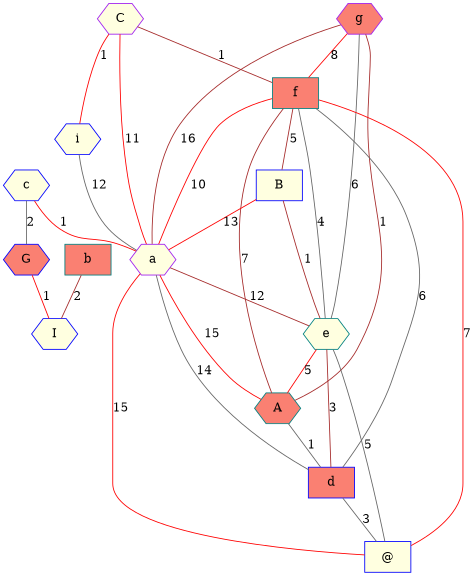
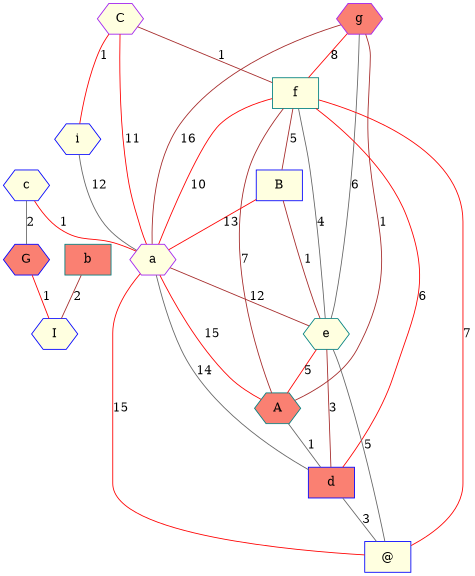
  digraph {
    node [color=blue fillcolor=lightyellow shape=hexagon style=filled]
    edge [color=red dir=none]
    n1 [label=c]
    n2 [fillcolor=salmon label=G]
    n3 [color=purple label=a]
    n4 [color=purple fillcolor=salmon label=g]
-   n5 [color=teal fillcolor=salmon label=f shape=box]
+   n5 [color=teal label=f shape=box]
    n6 [color=teal label=e]
    n7 [color=teal fillcolor=salmon label=A]
    n8 [label=I]
    n9 [color=purple label=C]
    n10 [label=i]
    n11 [color=teal fillcolor=salmon label=b shape=box]
    n12 [label=B shape=box]
    n13 [fillcolor=salmon label=d shape=box]
    n14 [label="@" shape=box]
    subgraph sub_1 {
      n1
      n2
      n3
      n4
      n5
      n6
      n7
      n8
      n9
      n10
      n11
      n12
      n13
      n14
    }
    subgraph sub_2 {
    }
    n1 -> n2 [color=gray40 label=2]
    n1 -> n3 [label=1]
    n2 -> n8 [label=1]
    n3 -> n6 [color=brown label=12]
    n3 -> n7 [label=15]
    n3 -> n13 [color=gray40 label=14]
    n3 -> n14 [label=15]
    n4 -> n3 [color=brown label=16]
    n4 -> n5 [label=8]
    n4 -> n6 [color=gray40 label=6]
    n4 -> n7 [color=brown label=1]
    n5 -> n3 [label=10]
    n5 -> n6 [color=gray40 label=4]
    n5 -> n7 [color=brown label=7]
    n5 -> n12 [color=brown label=5]
-   n5 -> n13 [color=gray40 label=6]
+   n5 -> n13 [label=6]
    n5 -> n14 [label=7]
    n6 -> n7 [label=5]
    n6 -> n13 [color=brown label=3]
    n6 -> n14 [color=gray40 label=5]
    n7 -> n13 [color=gray40 label=1]
    n9 -> n3 [label=11]
    n9 -> n5 [color=brown label=1]
    n9 -> n10 [label=1]
    n10 -> n3 [color=gray40 label=12]
    n11 -> n8 [color=brown label=2]
    n12 -> n3 [label=13]
    n12 -> n6 [color=brown label=1]
    n13 -> n14 [color=gray40 label=3]
  }
